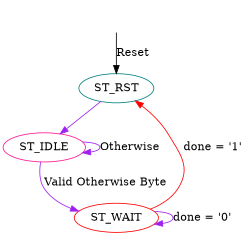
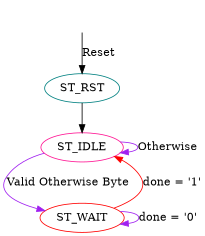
  digraph {
    rankdir=UD
    edge [color=purple]
    reset [style=invis]
    ST_RST [color=teal]
    ST_IDLE [color=deeppink]
    ST_WAIT [color=red]
    reset -> ST_RST [color=black label=Reset]
-   ST_RST -> ST_IDLE
+   ST_RST -> ST_IDLE [color=black]
    ST_IDLE -> ST_IDLE [label=Otherwise]
    ST_IDLE -> ST_WAIT [label="Valid Otherwise Byte   "]
-   ST_WAIT -> ST_RST [color=red label="done = '1'"]
+   ST_WAIT -> ST_IDLE [color=red label="done = '1'"]
    ST_WAIT -> ST_WAIT [label="done = '0'"]
  }
